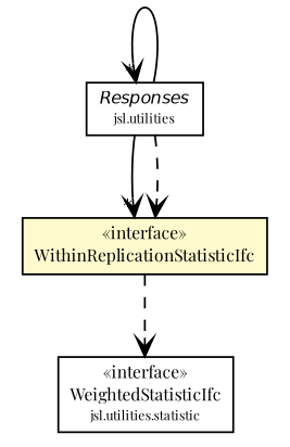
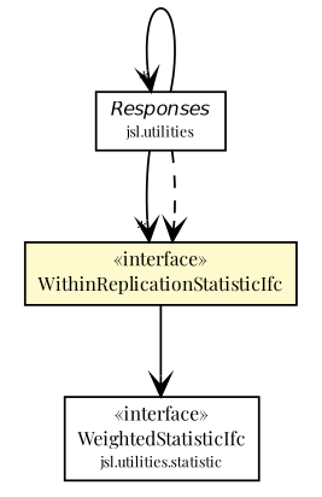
  digraph {
    fontname="Playfair Display"
    nodesep=0.25
    ranksep=0.5
    node [fontcolor=black fontname="Playfair Display" fontsize=9.0 shape=plaintext]
    edge [arrowhead=open color=black fontcolor=black fontname="Playfair Display" fontsize=10.0 headport=p labelfontname=Helvetica labelfontsize=10 tailport=p]
    n1 [label=<<table title="jsl.modeling.elements.variable.WithinReplicationStatisticIfc" border="0" cellborder="1" cellspacing="0" cellpadding="2" port="p" bgcolor="lemonChiffon" href="./WithinReplicationStatisticIfc.html"> 		<tr><td><table border="0" cellspacing="0" cellpadding="1"> <tr><td align="center" balign="center"> &#171;interface&#187; </td></tr> <tr><td align="center" balign="center"> WithinReplicationStatisticIfc </td></tr> 		</table></td></tr> 		</table>>]
    n2 [label=<<table title="jsl.utilities.statistic.WeightedStatisticIfc" border="0" cellborder="1" cellspacing="0" cellpadding="2" port="p" href="../../../utilities/statistic/WeightedStatisticIfc.html"> 		<tr><td><table border="0" cellspacing="0" cellpadding="1"> <tr><td align="center" balign="center"> &#171;interface&#187; </td></tr> <tr><td align="center" balign="center"> WeightedStatisticIfc </td></tr> <tr><td align="center" balign="center"><font point-size="7.0"> jsl.utilities.statistic </font></td></tr> 		</table></td></tr> 		</table>>]
    n3 [label=<<table title="jsl.utilities.Responses" border="0" cellborder="1" cellspacing="0" cellpadding="2" port="p" href="../../../utilities/Responses.html"> 		<tr><td><table border="0" cellspacing="0" cellpadding="1"> <tr><td align="center" balign="center"><font face="Helvetica-Oblique"> Responses </font></td></tr> <tr><td align="center" balign="center"><font point-size="7.0"> jsl.utilities </font></td></tr> 		</table></td></tr> 		</table>>]
-   n1 -> n2 [style=dashed]
+   n1 -> n2 [style=solid]
    n3 -> n1 [headlabel="*"]
    n3 -> n1 [style=dashed]
    n3 -> n3 [headlabel="*"]
  }
